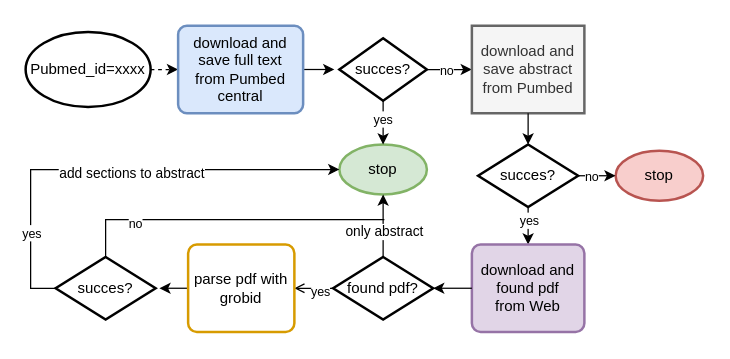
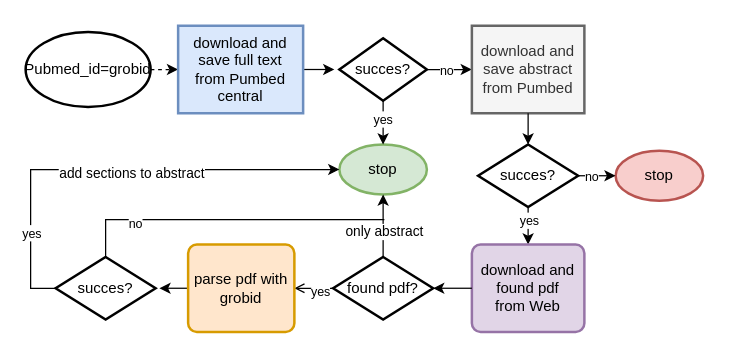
  <mxCell id="0" />
  <mxCell id="1" parent="0" />
  <mxCell id="2" style="edgeStyle=orthogonalEdgeStyle;rounded=0;orthogonalLoop=1;jettySize=auto;html=1;exitX=1;exitY=0.5;exitDx=0;exitDy=0;exitPerimeter=0;entryX=0;entryY=0.5;entryDx=0;entryDy=0;dashed=1;" edge="1" parent="1" source="3" target="5"><mxGeometry relative="1" as="geometry" /></mxCell>
- <mxCell id="3" value="Pubmed_id=xxxx" style="strokeWidth=2;html=1;shape=mxgraph.flowchart.start_1;whiteSpace=wrap;" vertex="1" parent="1"><mxGeometry x="20" y="25" width="100" height="60" as="geometry" /></mxCell>
+ <mxCell id="3" value="Pubmed_id=grobid" style="strokeWidth=2;html=1;shape=mxgraph.flowchart.start_1;whiteSpace=wrap;" vertex="1" parent="1"><mxGeometry x="20" y="25" width="100" height="60" as="geometry" /></mxCell>
  <mxCell id="4" style="edgeStyle=orthogonalEdgeStyle;rounded=0;orthogonalLoop=1;jettySize=auto;html=1;exitX=1;exitY=0.5;exitDx=0;exitDy=0;" edge="1" parent="1" source="5"><mxGeometry relative="1" as="geometry"><mxPoint x="267" y="55" as="targetPoint" /></mxGeometry></mxCell>
- <mxCell id="5" value="download and save full text&lt;div&gt;from Pumbed central&lt;/div&gt;" style="rounded=1;whiteSpace=wrap;html=1;absoluteArcSize=1;arcSize=14;strokeWidth=2;fillColor=#dae8fc;strokeColor=#6c8ebf;" vertex="1" parent="1"><mxGeometry x="142" y="20" width="100" height="70" as="geometry" /></mxCell>
+ <mxCell id="5" value="download and save full text&lt;div&gt;from Pumbed central&lt;/div&gt;" style="whiteSpace=wrap;html=1;absoluteArcSize=1;arcSize=14;strokeWidth=2;fillColor=#dae8fc;strokeColor=#6c8ebf;rounded=0;" vertex="1" parent="1"><mxGeometry x="142" y="20" width="100" height="70" as="geometry" /></mxCell>
  <mxCell id="6" style="edgeStyle=orthogonalEdgeStyle;rounded=0;orthogonalLoop=1;jettySize=auto;html=1;exitX=1;exitY=0.5;exitDx=0;exitDy=0;exitPerimeter=0;entryX=0;entryY=0.5;entryDx=0;entryDy=0;" edge="1" parent="1" source="8" target="10"><mxGeometry relative="1" as="geometry" /></mxCell>
  <mxCell id="7" value="&lt;font style=&quot;font-size: 10px;&quot;&gt;no&lt;/font&gt;" style="edgeLabel;html=1;align=center;verticalAlign=middle;resizable=0;points=[];" vertex="1" connectable="0" parent="6"><mxGeometry x="-0.185" relative="1" as="geometry"><mxPoint as="offset" /></mxGeometry></mxCell>
  <mxCell id="8" value="succes?" style="strokeWidth=2;html=1;shape=mxgraph.flowchart.decision;whiteSpace=wrap;" vertex="1" parent="1"><mxGeometry x="271" y="30" width="70" height="50" as="geometry" /></mxCell>
  <mxCell id="9" value="stop" style="strokeWidth=2;html=1;shape=mxgraph.flowchart.start_1;whiteSpace=wrap;fillColor=#d5e8d4;strokeColor=#82b366;" vertex="1" parent="1"><mxGeometry x="271" y="115" width="70" height="40" as="geometry" /></mxCell>
  <mxCell id="10" value="download and save abstract&lt;div&gt;from Pumbed&lt;/div&gt;" style="whiteSpace=wrap;html=1;absoluteArcSize=1;arcSize=14;strokeWidth=2;fillColor=#f5f5f5;strokeColor=#666666;fontColor=#333333;rounded=0;" vertex="1" parent="1"><mxGeometry x="377" y="20" width="90" height="70" as="geometry" /></mxCell>
  <mxCell id="11" style="edgeStyle=orthogonalEdgeStyle;rounded=0;orthogonalLoop=1;jettySize=auto;html=1;exitX=0.5;exitY=1;exitDx=0;exitDy=0;exitPerimeter=0;" edge="1" parent="1" source="13" target="18"><mxGeometry relative="1" as="geometry" /></mxCell>
  <mxCell id="12" value="&lt;font style=&quot;font-size: 10px;&quot;&gt;yes&lt;/font&gt;" style="edgeLabel;html=1;align=center;verticalAlign=middle;resizable=0;points=[];" vertex="1" connectable="0" parent="11"><mxGeometry x="-0.05" y="1" relative="1" as="geometry"><mxPoint x="1" y="-6" as="offset" /></mxGeometry></mxCell>
  <mxCell id="13" value="succes?" style="strokeWidth=2;html=1;shape=mxgraph.flowchart.decision;whiteSpace=wrap;" vertex="1" parent="1"><mxGeometry x="382" y="115" width="80" height="50" as="geometry" /></mxCell>
  <mxCell id="14" value="&lt;font style=&quot;font-size: 10px;&quot;&gt;yes&lt;/font&gt;" style="edgeStyle=orthogonalEdgeStyle;rounded=0;orthogonalLoop=1;jettySize=auto;html=1;exitX=0.5;exitY=1;exitDx=0;exitDy=0;exitPerimeter=0;entryX=0.5;entryY=0;entryDx=0;entryDy=0;entryPerimeter=0;" edge="1" parent="1" source="8" target="9"><mxGeometry x="-0.143" relative="1" as="geometry"><mxPoint as="offset" /></mxGeometry></mxCell>
  <mxCell id="15" value="stop" style="strokeWidth=2;html=1;shape=mxgraph.flowchart.start_1;whiteSpace=wrap;fillColor=#f8cecc;strokeColor=#b85450;" vertex="1" parent="1"><mxGeometry x="492" y="120" width="70" height="40" as="geometry" /></mxCell>
  <mxCell id="16" style="edgeStyle=orthogonalEdgeStyle;rounded=0;orthogonalLoop=1;jettySize=auto;html=1;exitX=1;exitY=0.5;exitDx=0;exitDy=0;exitPerimeter=0;entryX=0;entryY=0.5;entryDx=0;entryDy=0;entryPerimeter=0;" edge="1" parent="1" source="13" target="15"><mxGeometry relative="1" as="geometry" /></mxCell>
  <mxCell id="17" value="&lt;font style=&quot;font-size: 10px;&quot;&gt;no&lt;/font&gt;" style="edgeLabel;html=1;align=center;verticalAlign=middle;resizable=0;points=[];" vertex="1" connectable="0" parent="16"><mxGeometry x="-0.4" y="-4" relative="1" as="geometry"><mxPoint x="1" y="-4" as="offset" /></mxGeometry></mxCell>
  <mxCell id="18" value="download and found pdf&lt;div&gt;from Web&lt;/div&gt;" style="rounded=1;whiteSpace=wrap;html=1;absoluteArcSize=1;arcSize=14;strokeWidth=2;fillColor=#e1d5e7;strokeColor=#9673a6;" vertex="1" parent="1"><mxGeometry x="377" y="195" width="90" height="70" as="geometry" /></mxCell>
  <mxCell id="19" style="edgeStyle=orthogonalEdgeStyle;rounded=0;orthogonalLoop=1;jettySize=auto;html=1;exitX=0.5;exitY=1;exitDx=0;exitDy=0;entryX=0.5;entryY=0;entryDx=0;entryDy=0;entryPerimeter=0;" edge="1" parent="1" source="10" target="13"><mxGeometry relative="1" as="geometry" /></mxCell>
  <mxCell id="20" style="edgeStyle=orthogonalEdgeStyle;rounded=0;orthogonalLoop=1;jettySize=auto;html=1;exitX=0;exitY=0.5;exitDx=0;exitDy=0;exitPerimeter=0;entryX=1;entryY=0.5;entryDx=0;entryDy=0;endArrow=open;" edge="1" parent="1" source="22" target="25"><mxGeometry relative="1" as="geometry" /></mxCell>
  <mxCell id="21" value="&lt;font style=&quot;font-size: 10px;&quot;&gt;yes&lt;/font&gt;" style="edgeLabel;html=1;align=center;verticalAlign=middle;resizable=0;points=[];" vertex="1" connectable="0" parent="20"><mxGeometry x="-0.283" y="2" relative="1" as="geometry"><mxPoint as="offset" /></mxGeometry></mxCell>
  <mxCell id="22" value="found pdf?" style="strokeWidth=2;html=1;shape=mxgraph.flowchart.decision;whiteSpace=wrap;" vertex="1" parent="1"><mxGeometry x="266" y="205" width="80" height="50" as="geometry" /></mxCell>
  <mxCell id="23" style="edgeStyle=orthogonalEdgeStyle;rounded=0;orthogonalLoop=1;jettySize=auto;html=1;exitX=0;exitY=0.5;exitDx=0;exitDy=0;entryX=1;entryY=0.5;entryDx=0;entryDy=0;entryPerimeter=0;" edge="1" parent="1" source="18" target="22"><mxGeometry relative="1" as="geometry" /></mxCell>
  <mxCell id="24" style="edgeStyle=orthogonalEdgeStyle;rounded=0;orthogonalLoop=1;jettySize=auto;html=1;exitX=0;exitY=0.5;exitDx=0;exitDy=0;" edge="1" parent="1" source="25"><mxGeometry relative="1" as="geometry"><mxPoint x="127" y="229.69" as="targetPoint" /></mxGeometry></mxCell>
- <mxCell id="25" value="parse pdf with grobid" style="rounded=1;whiteSpace=wrap;html=1;absoluteArcSize=1;arcSize=14;strokeWidth=2;fillColor=#ffffff;strokeColor=#d79b00;" vertex="1" parent="1"><mxGeometry x="150" y="195" width="85" height="70" as="geometry" /></mxCell>
+ <mxCell id="25" value="parse pdf with grobid" style="rounded=1;whiteSpace=wrap;html=1;absoluteArcSize=1;arcSize=14;strokeWidth=2;fillColor=#ffe6cc;strokeColor=#d79b00;" vertex="1" parent="1"><mxGeometry x="150" y="195" width="85" height="70" as="geometry" /></mxCell>
  <mxCell id="26" style="edgeStyle=orthogonalEdgeStyle;rounded=0;orthogonalLoop=1;jettySize=auto;html=1;exitX=0.5;exitY=0;exitDx=0;exitDy=0;exitPerimeter=0;endArrow=none;endFill=0;" edge="1" parent="1" source="28"><mxGeometry relative="1" as="geometry"><mxPoint x="307" y="175" as="targetPoint" /><Array as="points"><mxPoint x="84" y="175" /></Array></mxGeometry></mxCell>
  <mxCell id="27" value="&lt;font style=&quot;font-size: 10px;&quot;&gt;no&lt;/font&gt;" style="edgeLabel;html=1;align=center;verticalAlign=middle;resizable=0;points=[];" vertex="1" connectable="0" parent="26"><mxGeometry x="-0.706" y="-2" relative="1" as="geometry"><mxPoint x="16" as="offset" /></mxGeometry></mxCell>
  <mxCell id="28" value="succes?" style="strokeWidth=2;html=1;shape=mxgraph.flowchart.decision;whiteSpace=wrap;" vertex="1" parent="1"><mxGeometry x="44" y="205" width="80" height="50" as="geometry" /></mxCell>
  <mxCell id="29" value="only abstract" style="edgeStyle=orthogonalEdgeStyle;rounded=0;orthogonalLoop=1;jettySize=auto;html=1;exitX=0.5;exitY=0;exitDx=0;exitDy=0;exitPerimeter=0;entryX=0.5;entryY=1;entryDx=0;entryDy=0;entryPerimeter=0;" edge="1" parent="1"><mxGeometry x="-0.2" y="-1" relative="1" as="geometry"><mxPoint x="306" y="205" as="sourcePoint" /><mxPoint x="306" y="155" as="targetPoint" /><mxPoint as="offset" /></mxGeometry></mxCell>
  <mxCell id="30" style="edgeStyle=orthogonalEdgeStyle;rounded=0;orthogonalLoop=1;jettySize=auto;html=1;exitX=0;exitY=0.5;exitDx=0;exitDy=0;exitPerimeter=0;entryX=0;entryY=0.5;entryDx=0;entryDy=0;entryPerimeter=0;" edge="1" parent="1" source="28" target="9"><mxGeometry relative="1" as="geometry" /></mxCell>
  <mxCell id="31" value="add sections to abstract" style="edgeLabel;html=1;align=center;verticalAlign=middle;resizable=0;points=[];" vertex="1" connectable="0" parent="30"><mxGeometry x="0.077" y="-2" relative="1" as="geometry"><mxPoint as="offset" /></mxGeometry></mxCell>
  <mxCell id="32" value="&lt;font style=&quot;font-size: 10px;&quot;&gt;yes&lt;/font&gt;" style="edgeLabel;html=1;align=center;verticalAlign=middle;resizable=0;points=[];" vertex="1" connectable="0" parent="30"><mxGeometry x="-0.64" relative="1" as="geometry"><mxPoint as="offset" /></mxGeometry></mxCell>
